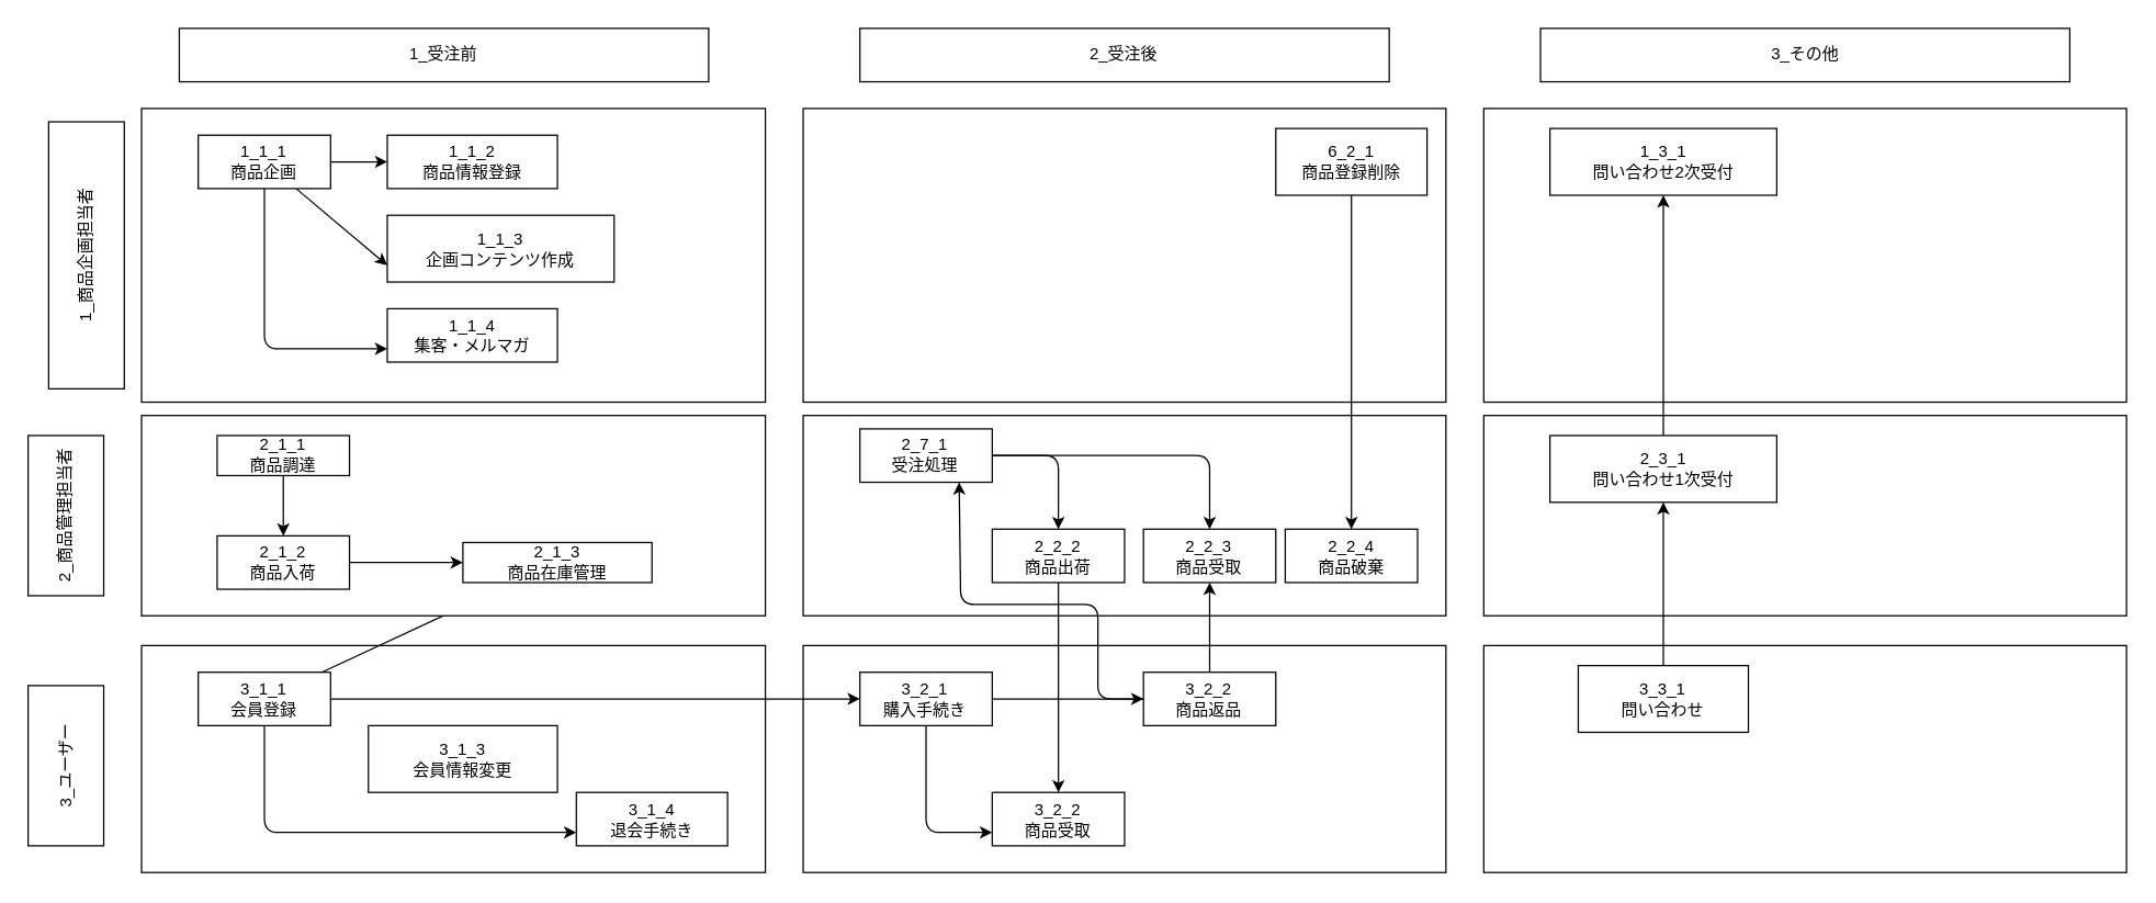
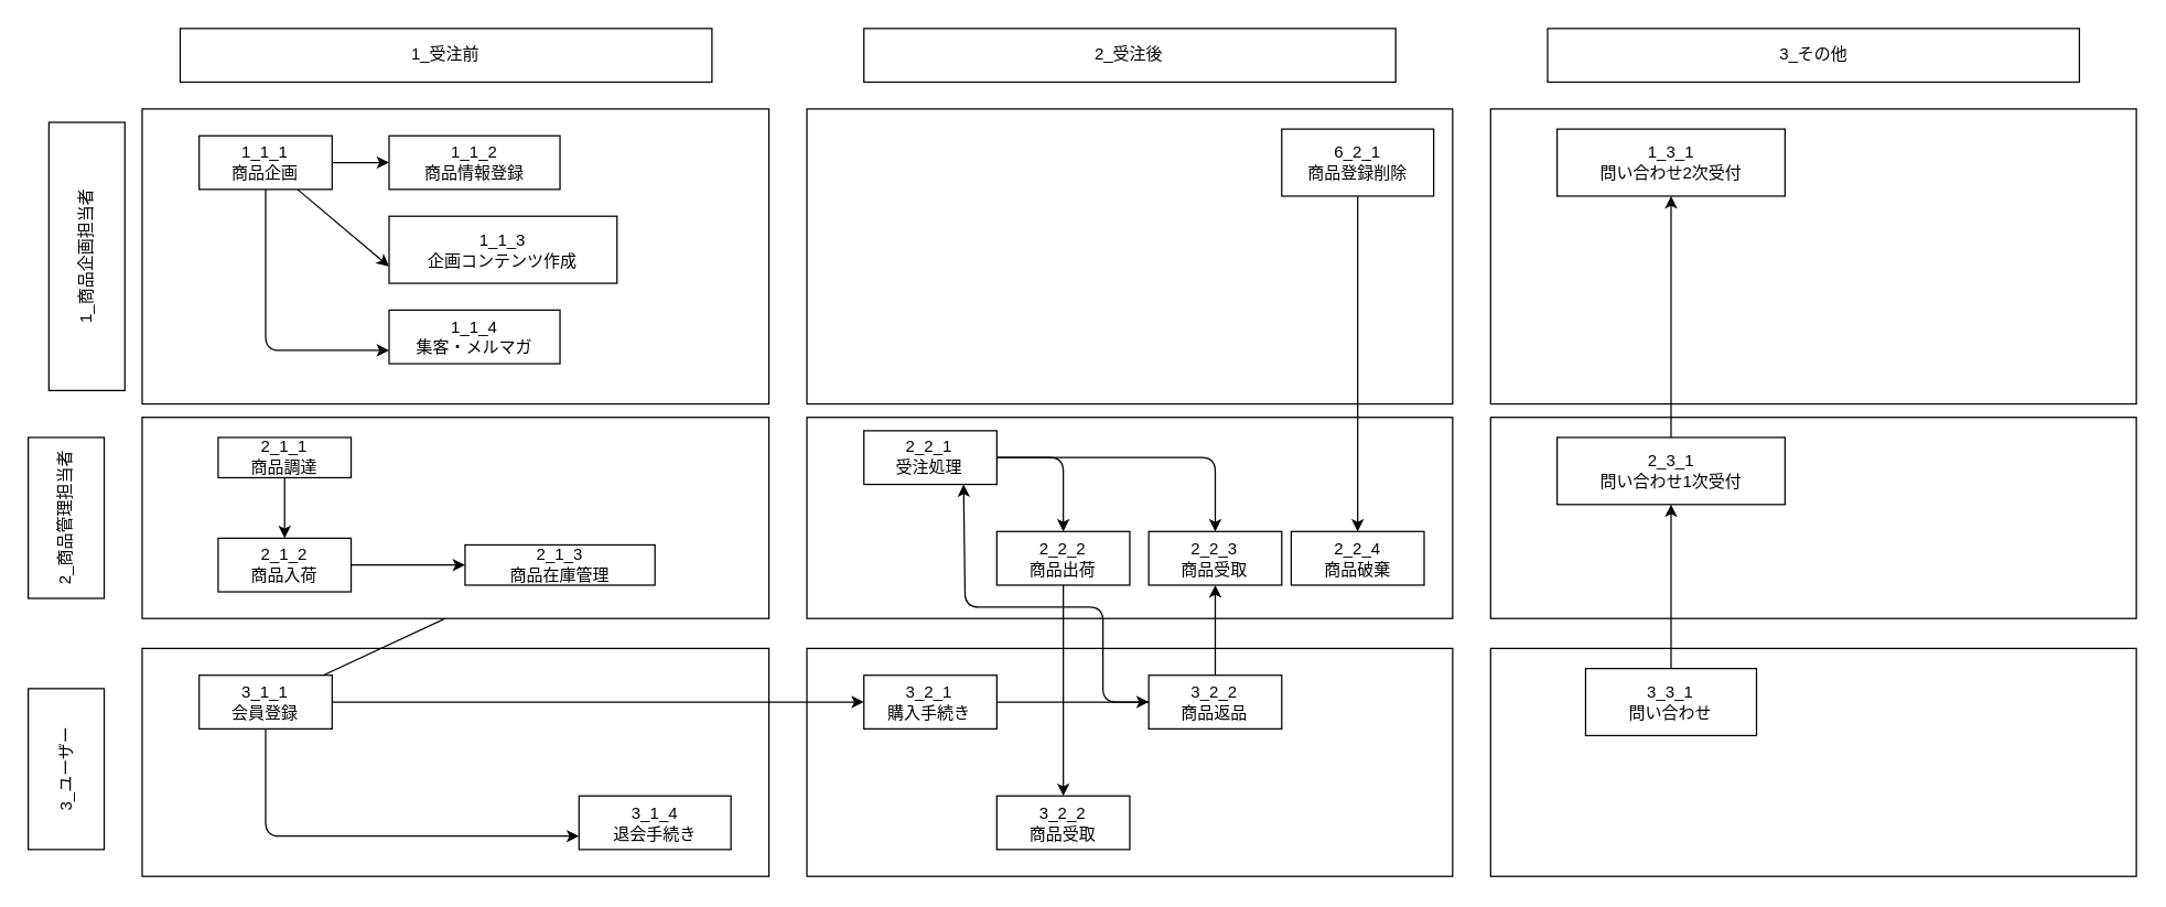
  <mxCell id="0" />
  <mxCell id="1" parent="0" />
  <mxCell id="2" value="" style="group" parent="1" vertex="1" connectable="0"><mxGeometry x="20" y="470.003" width="1530" height="165.467" as="geometry" /></mxCell>
  <mxCell id="3" value="" style="rounded=0;whiteSpace=wrap;html=1;shadow=0;sketch=0;fillStyle=auto;strokeColor=default;strokeWidth=1;fillColor=default;gradientColor=none;" parent="2" vertex="1"><mxGeometry x="82.703" width="454.865" height="165.467" as="geometry" /></mxCell>
  <mxCell id="4" value="" style="rounded=0;whiteSpace=wrap;html=1;shadow=0;sketch=0;fillStyle=auto;strokeColor=default;strokeWidth=1;fillColor=default;gradientColor=none;" parent="2" vertex="1"><mxGeometry x="1061.351" width="468.649" height="165.467" as="geometry" /></mxCell>
  <mxCell id="5" value="" style="rounded=0;whiteSpace=wrap;html=1;shadow=0;sketch=0;fillStyle=auto;strokeColor=default;strokeWidth=1;fillColor=default;gradientColor=none;" parent="2" vertex="1"><mxGeometry x="565.135" width="468.649" height="165.467" as="geometry" /></mxCell>
  <mxCell id="6" value="3_ユーザー" style="rounded=0;whiteSpace=wrap;html=1;shadow=0;sketch=0;fillStyle=auto;strokeColor=default;strokeWidth=1;fillColor=default;gradientColor=none;horizontal=0;verticalAlign=middle;" parent="2" vertex="1"><mxGeometry y="29.2" width="55.135" height="116.8" as="geometry" /></mxCell>
  <mxCell id="7" value="3_1_1&lt;br&gt;会員登録" style="rounded=0;whiteSpace=wrap;html=1;shadow=0;sketch=0;fillStyle=auto;strokeColor=default;strokeWidth=1;fillColor=default;gradientColor=none;" parent="2" vertex="1"><mxGeometry x="124.054" y="19.467" width="96.486" height="38.933" as="geometry" /></mxCell>
  <mxCell id="8" style="edgeStyle=none;html=1;entryX=0;entryY=0.75;entryDx=0;entryDy=0;" parent="2" source="7" target="12" edge="1"><mxGeometry relative="1" as="geometry"><Array as="points"><mxPoint x="172.297" y="136.267" /></Array></mxGeometry></mxCell>
  <mxCell id="9" value="" style="edgeStyle=none;html=1;" parent="2" source="7" target="43" edge="1"><mxGeometry relative="1" as="geometry"><mxPoint x="172.297" y="126.533" as="targetPoint" /></mxGeometry></mxCell>
  <mxCell id="10" style="edgeStyle=none;html=1;entryX=0;entryY=0.5;entryDx=0;entryDy=0;" parent="2" source="7" target="15" edge="1"><mxGeometry relative="1" as="geometry" /></mxCell>
- <mxCell id="11" value="3_1_3&lt;br&gt;会員情報変更" style="rounded=0;whiteSpace=wrap;html=1;shadow=0;sketch=0;fillStyle=auto;strokeColor=default;strokeWidth=1;fillColor=default;gradientColor=none;" parent="2" vertex="1"><mxGeometry x="248.108" y="58.4" width="137.838" height="48.667" as="geometry" /></mxCell>
  <mxCell id="12" value="3_1_4&lt;br&gt;退会手続き" style="rounded=0;whiteSpace=wrap;html=1;shadow=0;sketch=0;fillStyle=auto;strokeColor=default;strokeWidth=1;fillColor=default;gradientColor=none;" parent="2" vertex="1"><mxGeometry x="399.73" y="107.067" width="110.27" height="38.933" as="geometry" /></mxCell>
- <mxCell id="13" style="edgeStyle=none;html=1;entryX=0;entryY=0.75;entryDx=0;entryDy=0;" parent="2" source="15" target="16" edge="1"><mxGeometry relative="1" as="geometry"><Array as="points"><mxPoint x="654.73" y="136.267" /></Array></mxGeometry></mxCell>
  <mxCell id="14" style="edgeStyle=none;html=1;entryX=0;entryY=0.5;entryDx=0;entryDy=0;" parent="2" source="15" target="18" edge="1"><mxGeometry relative="1" as="geometry" /></mxCell>
  <mxCell id="15" value="3_2_1&lt;br&gt;購入手続き" style="rounded=0;whiteSpace=wrap;html=1;shadow=0;sketch=0;fillStyle=auto;strokeColor=default;strokeWidth=1;fillColor=default;gradientColor=none;" parent="2" vertex="1"><mxGeometry x="606.486" y="19.467" width="96.486" height="38.933" as="geometry" /></mxCell>
  <mxCell id="16" value="3_2_2&lt;br&gt;商品受取" style="rounded=0;whiteSpace=wrap;html=1;shadow=0;sketch=0;fillStyle=auto;strokeColor=default;strokeWidth=1;fillColor=default;gradientColor=none;" parent="2" vertex="1"><mxGeometry x="702.973" y="107.067" width="96.486" height="38.933" as="geometry" /></mxCell>
  <mxCell id="17" value="3_3_1&lt;br&gt;問い合わせ" style="rounded=0;whiteSpace=wrap;html=1;shadow=0;sketch=0;fillStyle=auto;strokeColor=default;strokeWidth=1;fillColor=default;gradientColor=none;" parent="2" vertex="1"><mxGeometry x="1130.27" y="14.6" width="124.054" height="48.667" as="geometry" /></mxCell>
  <mxCell id="18" value="3_2_2&lt;br&gt;商品返品" style="rounded=0;whiteSpace=wrap;html=1;shadow=0;sketch=0;fillStyle=auto;strokeColor=default;strokeWidth=1;fillColor=default;gradientColor=none;" parent="2" vertex="1"><mxGeometry x="813.243" y="19.467" width="96.486" height="38.933" as="geometry" /></mxCell>
  <mxCell id="19" value="" style="group" parent="1" vertex="1" connectable="0"><mxGeometry x="20" y="78.4" width="1530" height="214.133" as="geometry" /></mxCell>
  <mxCell id="20" value="1_商品企画担当者" style="rounded=0;whiteSpace=wrap;html=1;shadow=0;sketch=0;fillStyle=auto;strokeColor=default;strokeWidth=1;fillColor=default;gradientColor=none;horizontal=0;verticalAlign=middle;" parent="19" vertex="1"><mxGeometry x="15" y="9.733" width="55.135" height="194.667" as="geometry" /></mxCell>
  <mxCell id="21" value="" style="rounded=0;whiteSpace=wrap;html=1;shadow=0;sketch=0;fillStyle=auto;strokeColor=default;strokeWidth=1;fillColor=default;gradientColor=none;" parent="19" vertex="1"><mxGeometry x="82.703" width="454.865" height="214.133" as="geometry" /></mxCell>
  <mxCell id="22" value="" style="rounded=0;whiteSpace=wrap;html=1;shadow=0;sketch=0;fillStyle=auto;strokeColor=default;strokeWidth=1;fillColor=default;gradientColor=none;" parent="19" vertex="1"><mxGeometry x="565.135" width="468.649" height="214.133" as="geometry" /></mxCell>
  <mxCell id="23" value="" style="rounded=0;whiteSpace=wrap;html=1;shadow=0;sketch=0;fillStyle=auto;strokeColor=default;strokeWidth=1;fillColor=default;gradientColor=none;" parent="19" vertex="1"><mxGeometry x="1061.351" width="468.649" height="214.133" as="geometry" /></mxCell>
  <mxCell id="24" value="" style="edgeStyle=none;html=1;" parent="19" source="27" target="28" edge="1"><mxGeometry relative="1" as="geometry" /></mxCell>
  <mxCell id="25" style="edgeStyle=none;html=1;entryX=0;entryY=0.75;entryDx=0;entryDy=0;" parent="19" source="27" target="29" edge="1"><mxGeometry relative="1" as="geometry" /></mxCell>
  <mxCell id="26" style="edgeStyle=none;html=1;entryX=0;entryY=0.75;entryDx=0;entryDy=0;" parent="19" source="27" target="30" edge="1"><mxGeometry relative="1" as="geometry"><Array as="points"><mxPoint x="172.297" y="175.2" /></Array></mxGeometry></mxCell>
  <mxCell id="27" value="1_1_1&lt;br&gt;商品企画" style="rounded=0;whiteSpace=wrap;html=1;shadow=0;sketch=0;fillStyle=auto;strokeColor=default;strokeWidth=1;fillColor=default;gradientColor=none;" parent="19" vertex="1"><mxGeometry x="124.054" y="19.467" width="96.486" height="38.933" as="geometry" /></mxCell>
  <mxCell id="28" value="1_1_2&lt;br&gt;商品情報登録" style="rounded=0;whiteSpace=wrap;html=1;shadow=0;sketch=0;fillStyle=auto;strokeColor=default;strokeWidth=1;fillColor=default;gradientColor=none;" parent="19" vertex="1"><mxGeometry x="261.892" y="19.467" width="124.054" height="38.933" as="geometry" /></mxCell>
  <mxCell id="29" value="1_1_3&lt;br&gt;企画コンテンツ作成" style="rounded=0;whiteSpace=wrap;html=1;shadow=0;sketch=0;fillStyle=auto;strokeColor=default;strokeWidth=1;fillColor=default;gradientColor=none;" parent="19" vertex="1"><mxGeometry x="261.892" y="77.867" width="165.405" height="48.667" as="geometry" /></mxCell>
  <mxCell id="30" value="1_1_4&lt;br&gt;集客・メルマガ" style="rounded=0;whiteSpace=wrap;html=1;shadow=0;sketch=0;fillStyle=auto;strokeColor=default;strokeWidth=1;fillColor=default;gradientColor=none;" parent="19" vertex="1"><mxGeometry x="261.892" y="146" width="124.054" height="38.933" as="geometry" /></mxCell>
  <mxCell id="31" value="6_2_1&lt;br&gt;商品登録削除" style="rounded=0;whiteSpace=wrap;html=1;shadow=0;sketch=0;fillStyle=auto;strokeColor=default;strokeWidth=1;fillColor=default;gradientColor=none;" parent="19" vertex="1"><mxGeometry x="909.73" y="14.6" width="110.27" height="48.667" as="geometry" /></mxCell>
  <mxCell id="32" value="1_3_1&lt;br&gt;問い合わせ2次受付" style="rounded=0;whiteSpace=wrap;html=1;shadow=0;sketch=0;fillStyle=auto;strokeColor=default;strokeWidth=1;fillColor=default;gradientColor=none;" parent="19" vertex="1"><mxGeometry x="1109.595" y="14.6" width="165.405" height="48.667" as="geometry" /></mxCell>
  <mxCell id="33" value="" style="group" parent="1" vertex="1" connectable="0"><mxGeometry x="130.27" y="20" width="1378.378" height="38.933" as="geometry" /></mxCell>
  <mxCell id="34" value="3_その他" style="rounded=0;whiteSpace=wrap;html=1;shadow=0;sketch=0;fillStyle=auto;strokeColor=default;strokeWidth=1;fillColor=default;gradientColor=none;" parent="33" vertex="1"><mxGeometry x="992.432" width="385.946" height="38.933" as="geometry" /></mxCell>
  <mxCell id="35" value="1_受注前" style="rounded=0;whiteSpace=wrap;html=1;shadow=0;sketch=0;fillStyle=auto;strokeColor=default;strokeWidth=1;fillColor=default;gradientColor=none;" parent="33" vertex="1"><mxGeometry width="385.946" height="38.933" as="geometry" /></mxCell>
  <mxCell id="36" value="2_受注後" style="rounded=0;whiteSpace=wrap;html=1;shadow=0;sketch=0;fillStyle=auto;strokeColor=default;strokeWidth=1;fillColor=default;gradientColor=none;" parent="33" vertex="1"><mxGeometry x="496.216" width="385.946" height="38.933" as="geometry" /></mxCell>
  <mxCell id="37" value="" style="group" parent="1" vertex="1" connectable="0"><mxGeometry x="20" y="302.267" width="1530" height="146" as="geometry" /></mxCell>
  <mxCell id="38" value="2_商品管理担当者" style="rounded=0;whiteSpace=wrap;html=1;shadow=0;sketch=0;fillStyle=auto;strokeColor=default;strokeWidth=1;fillColor=default;gradientColor=none;horizontal=0;verticalAlign=middle;" parent="37" vertex="1"><mxGeometry y="14.6" width="55.135" height="116.8" as="geometry" /></mxCell>
  <mxCell id="39" value="" style="rounded=0;whiteSpace=wrap;html=1;shadow=0;sketch=0;fillStyle=auto;strokeColor=default;strokeWidth=1;fillColor=default;gradientColor=none;" parent="37" vertex="1"><mxGeometry x="82.703" width="454.865" height="146" as="geometry" /></mxCell>
  <mxCell id="40" value="" style="rounded=0;whiteSpace=wrap;html=1;shadow=0;sketch=0;fillStyle=auto;strokeColor=default;strokeWidth=1;fillColor=default;gradientColor=none;" parent="37" vertex="1"><mxGeometry x="565.135" width="468.649" height="146" as="geometry" /></mxCell>
  <mxCell id="41" value="" style="rounded=0;whiteSpace=wrap;html=1;shadow=0;sketch=0;fillStyle=auto;strokeColor=default;strokeWidth=1;fillColor=default;gradientColor=none;" parent="37" vertex="1"><mxGeometry x="1061.351" width="468.649" height="146" as="geometry" /></mxCell>
  <mxCell id="42" value="2_1_1&lt;br&gt;商品調達" style="rounded=0;whiteSpace=wrap;html=1;shadow=0;sketch=0;fillStyle=auto;strokeColor=default;strokeWidth=1;fillColor=default;gradientColor=none;" parent="37" vertex="1"><mxGeometry x="137.838" y="14.6" width="96.486" height="29.2" as="geometry" /></mxCell>
  <mxCell id="43" value="2_1_3&lt;br&gt;商品在庫管理" style="rounded=0;whiteSpace=wrap;html=1;shadow=0;sketch=0;fillStyle=auto;strokeColor=default;strokeWidth=1;fillColor=default;gradientColor=none;" parent="37" vertex="1"><mxGeometry x="317.027" y="92.6" width="137.838" height="29.2" as="geometry" /></mxCell>
- <mxCell id="44" value="2_7_1&lt;br&gt;受注処理" style="rounded=0;whiteSpace=wrap;html=1;shadow=0;sketch=0;fillStyle=auto;strokeColor=default;strokeWidth=1;fillColor=default;gradientColor=none;" parent="37" vertex="1"><mxGeometry x="606.486" y="9.733" width="96.486" height="38.933" as="geometry" /></mxCell>
+ <mxCell id="44" value="2_2_1&lt;br&gt;受注処理" style="rounded=0;whiteSpace=wrap;html=1;shadow=0;sketch=0;fillStyle=auto;strokeColor=default;strokeWidth=1;fillColor=default;gradientColor=none;" parent="37" vertex="1"><mxGeometry x="606.486" y="9.733" width="96.486" height="38.933" as="geometry" /></mxCell>
  <mxCell id="45" value="2_3_1&lt;br&gt;問い合わせ1次受付" style="rounded=0;whiteSpace=wrap;html=1;shadow=0;sketch=0;fillStyle=auto;strokeColor=default;strokeWidth=1;fillColor=default;gradientColor=none;" parent="37" vertex="1"><mxGeometry x="1109.595" y="14.6" width="165.405" height="48.667" as="geometry" /></mxCell>
  <mxCell id="46" value="2_1_2&lt;br&gt;商品入荷" style="rounded=0;whiteSpace=wrap;html=1;shadow=0;sketch=0;fillStyle=auto;strokeColor=default;strokeWidth=1;fillColor=default;gradientColor=none;" parent="37" vertex="1"><mxGeometry x="137.838" y="87.737" width="96.486" height="38.933" as="geometry" /></mxCell>
  <mxCell id="47" style="edgeStyle=none;html=1;" parent="37" source="42" target="46" edge="1"><mxGeometry relative="1" as="geometry" /></mxCell>
  <mxCell id="48" style="edgeStyle=none;html=1;entryX=0;entryY=0.5;entryDx=0;entryDy=0;exitX=1;exitY=0.5;exitDx=0;exitDy=0;" parent="37" source="46" target="43" edge="1"><mxGeometry relative="1" as="geometry"><mxPoint x="196.081" y="53.8" as="sourcePoint" /><mxPoint x="196.081" y="97.737" as="targetPoint" /><Array as="points" /></mxGeometry></mxCell>
  <mxCell id="49" value="2_2_2&lt;br&gt;商品出荷" style="rounded=0;whiteSpace=wrap;html=1;shadow=0;sketch=0;fillStyle=auto;strokeColor=default;strokeWidth=1;fillColor=default;gradientColor=none;" parent="37" vertex="1"><mxGeometry x="702.973" y="82.867" width="96.486" height="38.933" as="geometry" /></mxCell>
  <mxCell id="50" style="edgeStyle=none;html=1;entryX=0.5;entryY=0;entryDx=0;entryDy=0;" parent="37" source="44" target="49" edge="1"><mxGeometry relative="1" as="geometry"><Array as="points"><mxPoint x="751.216" y="29.2" /></Array></mxGeometry></mxCell>
  <mxCell id="51" value="2_2_3&lt;br&gt;商品受取" style="rounded=0;whiteSpace=wrap;html=1;shadow=0;sketch=0;fillStyle=auto;strokeColor=default;strokeWidth=1;fillColor=default;gradientColor=none;" parent="37" vertex="1"><mxGeometry x="813.243" y="82.867" width="96.486" height="38.933" as="geometry" /></mxCell>
  <mxCell id="52" style="edgeStyle=none;html=1;entryX=0.5;entryY=0;entryDx=0;entryDy=0;" parent="37" source="44" target="51" edge="1"><mxGeometry relative="1" as="geometry"><Array as="points"><mxPoint x="861.486" y="29.2" /></Array></mxGeometry></mxCell>
  <mxCell id="53" value="2_2_4&lt;br&gt;商品破棄" style="rounded=0;whiteSpace=wrap;html=1;shadow=0;sketch=0;fillStyle=auto;strokeColor=default;strokeWidth=1;fillColor=default;gradientColor=none;" parent="37" vertex="1"><mxGeometry x="916.622" y="82.867" width="96.486" height="38.933" as="geometry" /></mxCell>
  <mxCell id="54" style="edgeStyle=none;html=1;entryX=0.5;entryY=1;entryDx=0;entryDy=0;" parent="1" source="17" target="45" edge="1"><mxGeometry relative="1" as="geometry" /></mxCell>
  <mxCell id="55" style="edgeStyle=none;html=1;entryX=0.5;entryY=1;entryDx=0;entryDy=0;" parent="1" source="45" target="32" edge="1"><mxGeometry relative="1" as="geometry" /></mxCell>
  <mxCell id="56" style="edgeStyle=none;html=1;" parent="1" source="31" target="53" edge="1"><mxGeometry relative="1" as="geometry" /></mxCell>
  <mxCell id="57" style="edgeStyle=none;html=1;entryX=0.75;entryY=1;entryDx=0;entryDy=0;" parent="1" source="18" target="44" edge="1"><mxGeometry relative="1" as="geometry"><Array as="points"><mxPoint x="800" y="509" /><mxPoint x="800" y="440" /><mxPoint x="700" y="440" /></Array></mxGeometry></mxCell>
  <mxCell id="58" style="edgeStyle=none;html=1;entryX=0.5;entryY=1;entryDx=0;entryDy=0;" parent="1" source="18" target="51" edge="1"><mxGeometry relative="1" as="geometry" /></mxCell>
  <mxCell id="59" style="edgeStyle=none;html=1;" parent="1" source="49" target="16" edge="1"><mxGeometry relative="1" as="geometry" /></mxCell>
